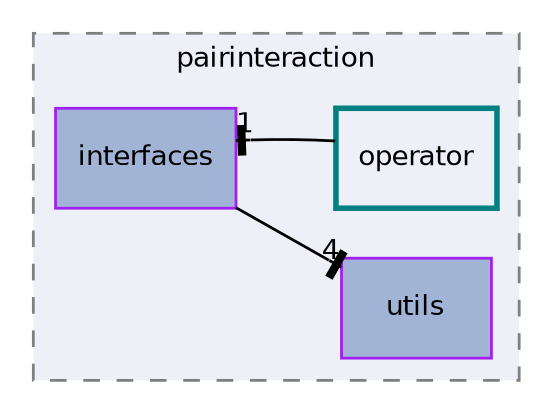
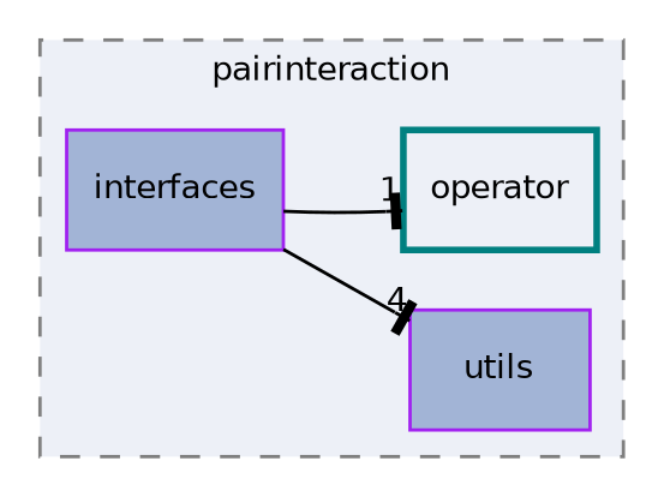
  digraph {
    compound=true
    rankdir=LR
    node [color=purple fillcolor="#a2b4d6" fontname=Helvetica fontsize=10 shape=box style="filled,"]
    edge [arrowhead=tee fontname=Helvetica fontsize=10 labeldistance=1.5 labelfontname=Helvetica labelfontsize=10]
    n1 [label=utils]
    n2 [label=interfaces]
    n3 [color=teal fillcolor="#edf0f7" label=operator style="filled,bold,"]
    subgraph cluster_1 {
      bgcolor="#edf0f7"
      fontname=Helvetica
      fontsize=10
      label=pairinteraction
      pencolor=grey50
      style="filled,dashed,"
      n1
      n2
      n3
    }
    n2 -> n1 [headlabel=4]
-   n3 -> n2 [headlabel=1]
+   n2 -> n3 [headlabel=1]
  }
